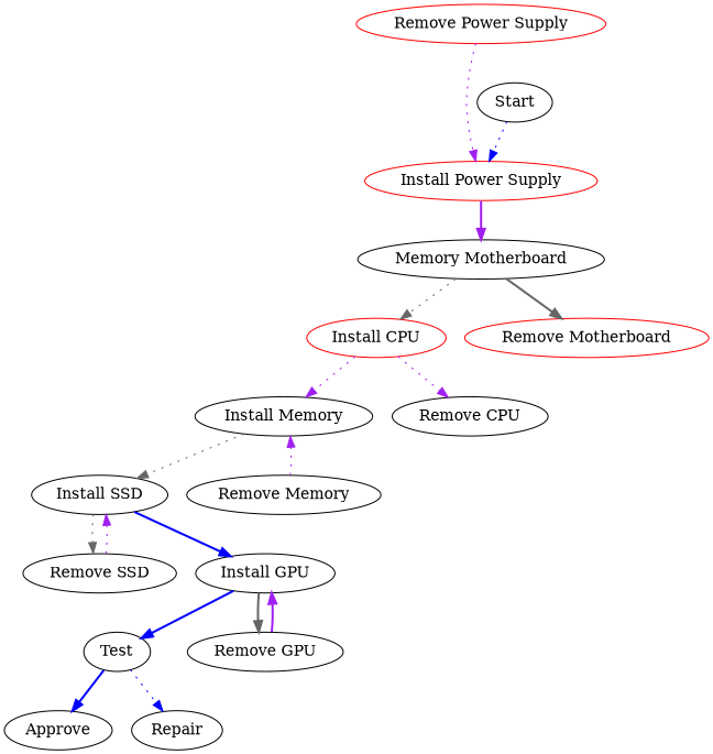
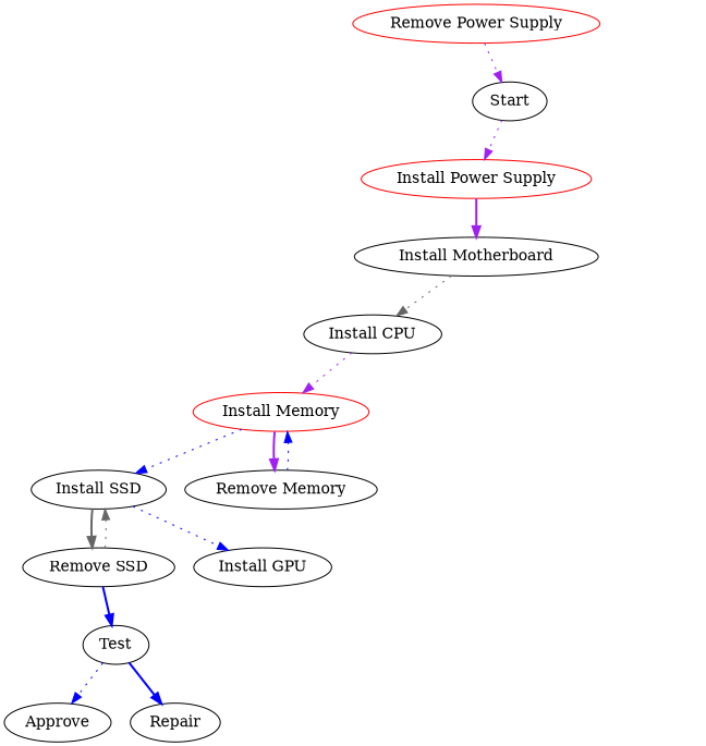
  digraph {
    node [color=black]
    edge [color=purple style=bold]
    "Install Power Supply" [color=red]
    Start
-   "Install Motherboard" [label="Memory Motherboard"]
-   "Install CPU" [color=red]
-   "Remove Motherboard" [color=red]
+   "Install Motherboard"
+   "Install CPU"
    "Remove Power Supply" [color=red]
-   "Install Memory"
-   "Remove CPU"
+   "Install Memory" [color=red]
    "Install SSD"
    "Remove Memory"
    "Install GPU"
    "Remove SSD"
    Test
-   "Remove GPU"
    Approve
    Repair
    "Install Power Supply" -> "Install Motherboard"
-   Start -> "Install Power Supply" [color=blue style=dotted]
+   Start -> "Install Power Supply" [style=dotted]
    "Install Motherboard" -> "Install CPU" [color=gray40 style=dotted]
-   "Install Motherboard" -> "Remove Motherboard" [color=gray40]
    "Install CPU" -> "Install Memory" [style=dotted]
-   "Install CPU" -> "Remove CPU" [style=dotted]
-   "Remove Power Supply" -> "Install Power Supply" [style=dotted]
-   "Install Memory" -> "Install SSD" [color=gray40 style=dotted]
-   "Install SSD" -> "Install GPU" [color=blue]
-   "Install SSD" -> "Remove SSD" [color=gray40 style=dotted]
-   "Remove Memory" -> "Install Memory" [style=dotted]
-   "Install GPU" -> Test [color=blue]
-   "Install GPU" -> "Remove GPU" [color=gray40]
-   "Remove SSD" -> "Install SSD" [style=dotted]
-   Test -> Approve [color=blue]
-   Test -> Repair [color=blue style=dotted]
-   "Remove GPU" -> "Install GPU"
+   "Remove Power Supply" -> Start [style=dotted]
+   "Install Memory" -> "Install SSD" [color=blue style=dotted]
+   "Install Memory" -> "Remove Memory"
+   "Install SSD" -> "Install GPU" [color=blue style=dotted]
+   "Install SSD" -> "Remove SSD" [color=gray40]
+   "Remove Memory" -> "Install Memory" [color=blue style=dotted]
+   "Remove SSD" -> Test [color=blue]
+   "Remove SSD" -> "Install SSD" [color=gray40 style=dotted]
+   Test -> Approve [color=blue style=dotted]
+   Test -> Repair [color=blue]
  }
